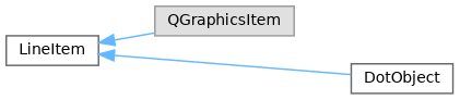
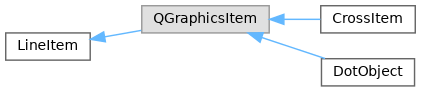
  digraph {
    rankdir=LR
    node [color=grey40 fillcolor=white fontname=Helvetica fontsize=10 shape=box style=filled]
    edge [color=steelblue1 dir=back fontname=Helvetica fontsize=10 labelfontname=Helvetica labelfontsize=10 style=solid]
    n1 [color=grey60 fillcolor="#E0E0E0" height=0.2 label=QGraphicsItem width=0.4]
+   n2 [height=0.2 label=CrossItem width=0.4]
    n3 [height=0.2 label=DotObject width=0.4]
    n4 [height=0.2 label=LineItem width=0.4]
-   n4 -> n3
+   n1 -> n2
+   n1 -> n3
    n4 -> n1
  }
